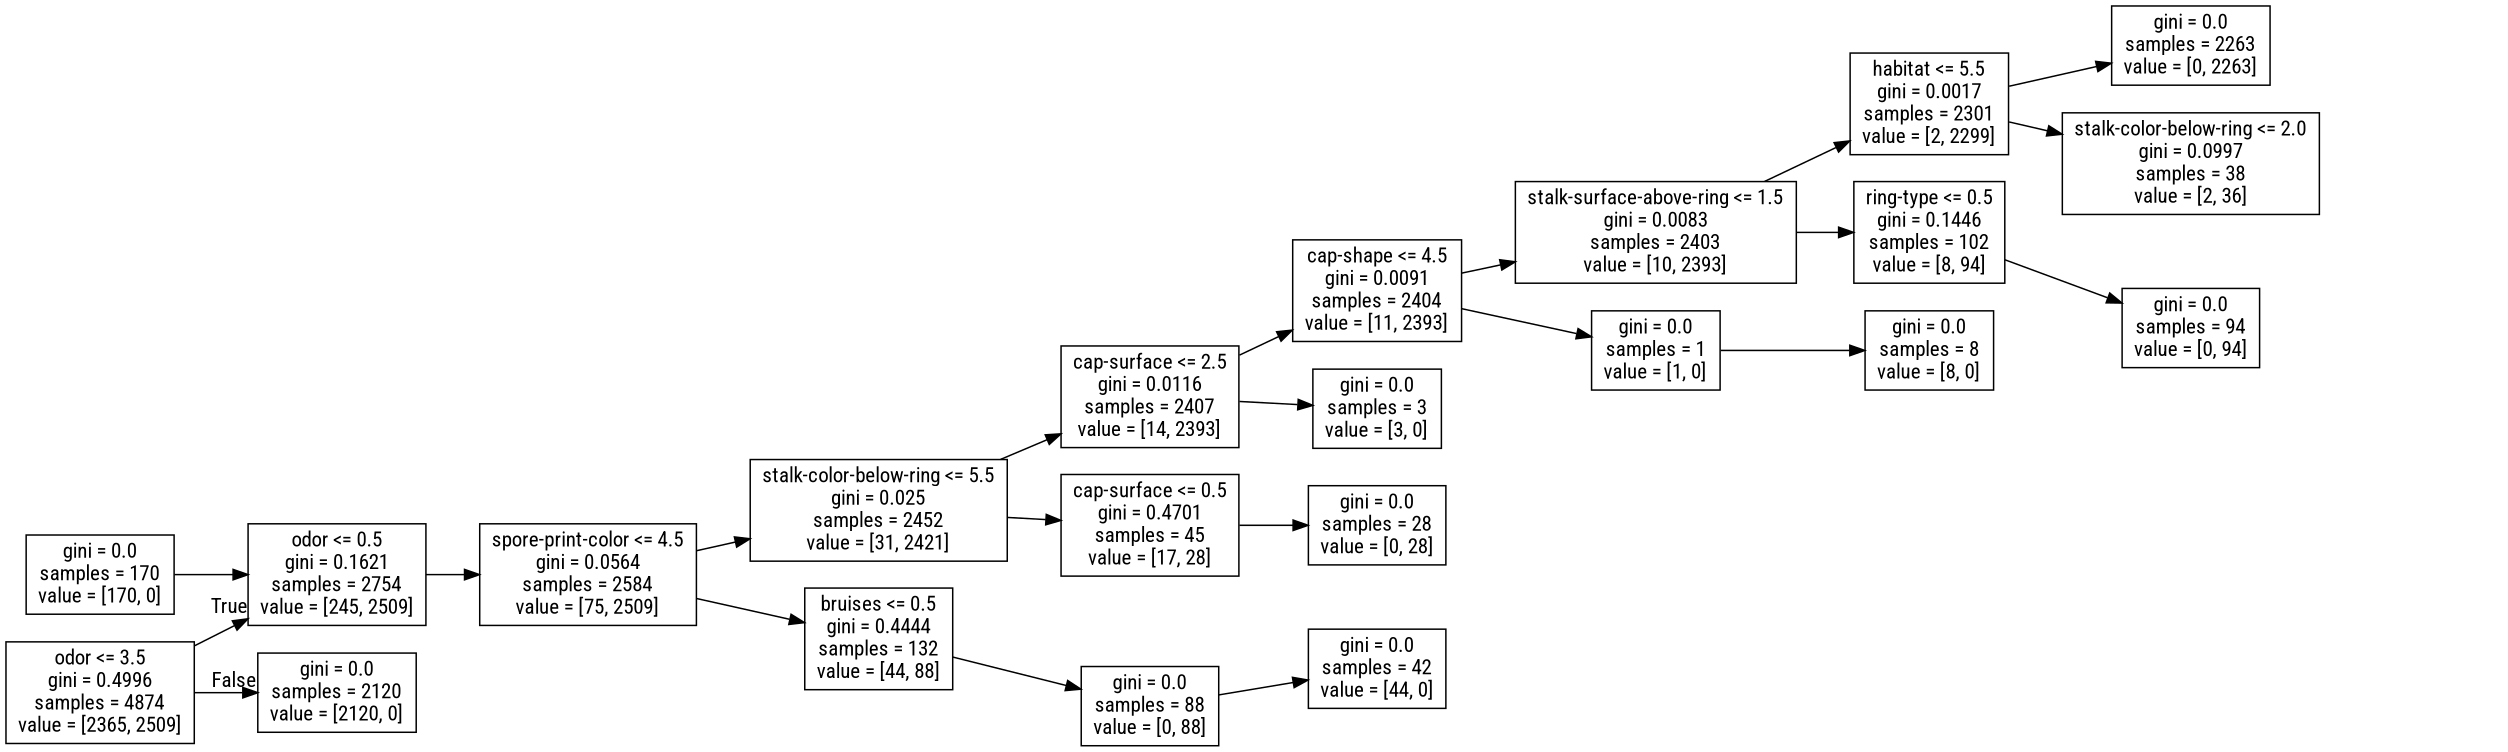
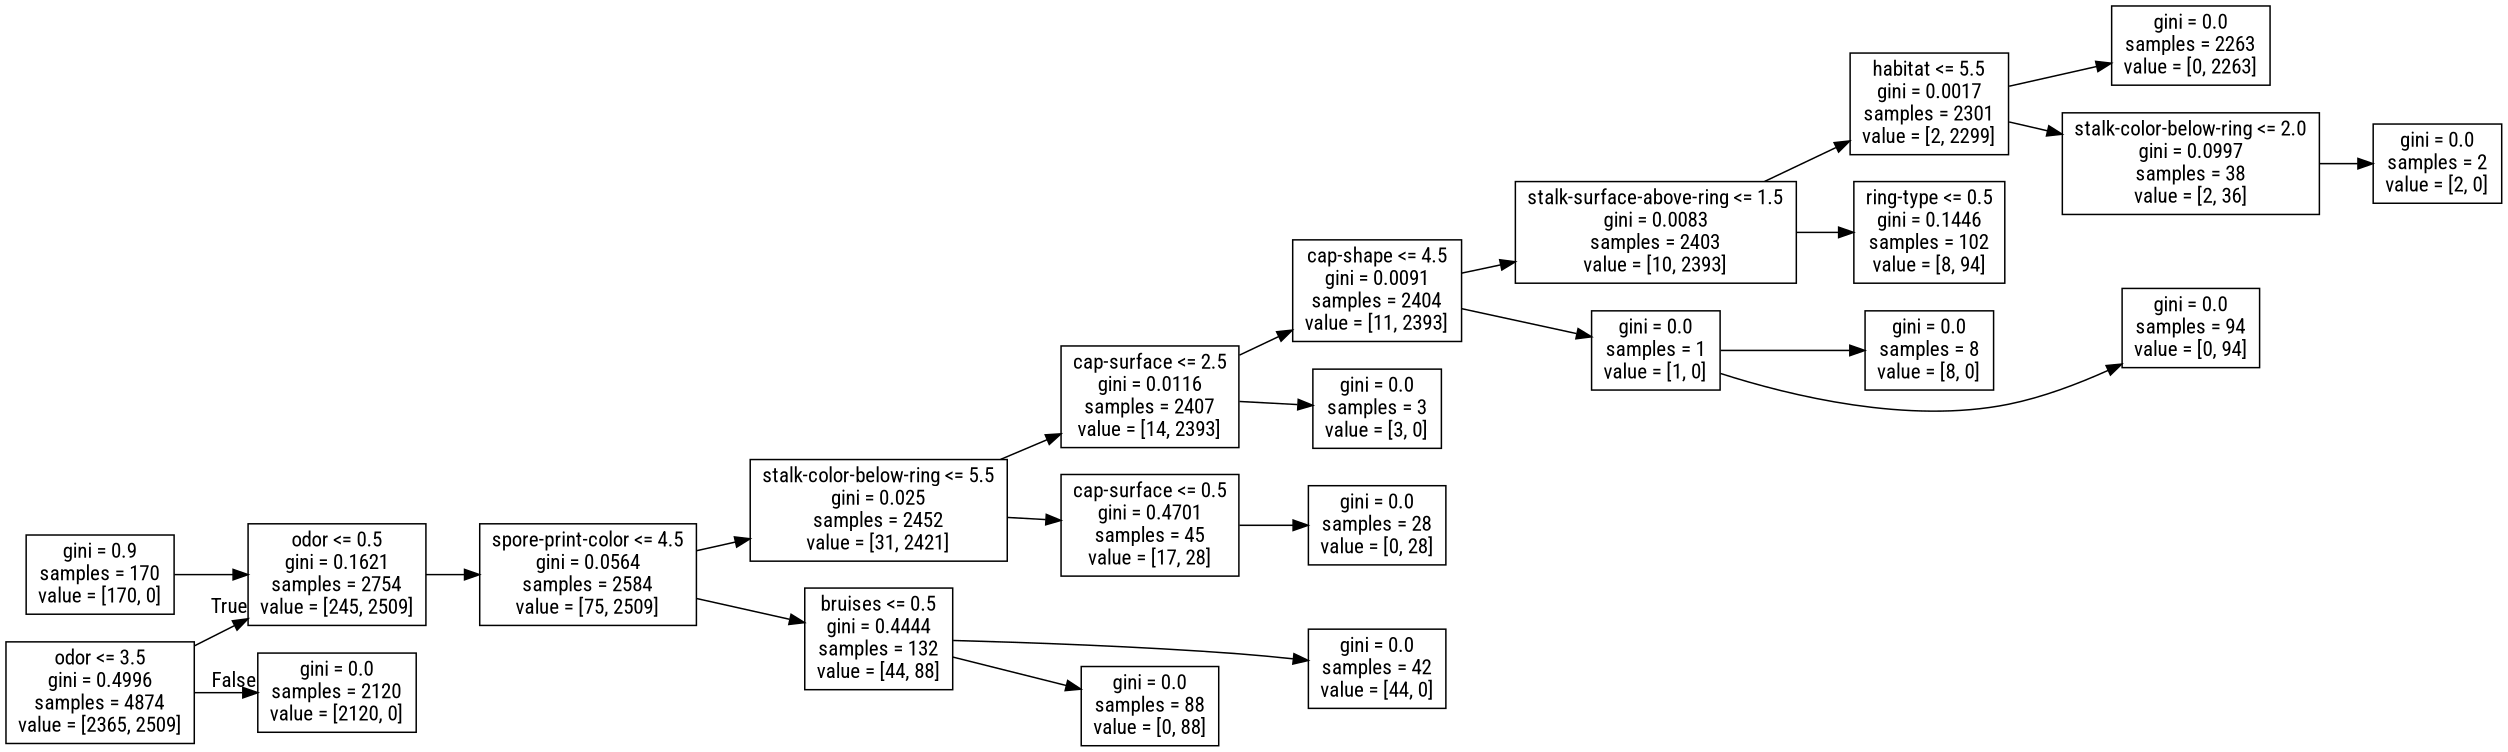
  digraph {
    fontname="Roboto Condensed"
    rankdir=LR
    node [fontname="Roboto Condensed" shape=box]
    edge [fontname="Roboto Condensed"]
    n1 [label="odor <= 3.5\ngini = 0.4996\nsamples = 4874\nvalue = [2365, 2509]"]
    n2 [label="odor <= 0.5\ngini = 0.1621\nsamples = 2754\nvalue = [245, 2509]"]
    n3 [label="gini = 0.0\nsamples = 2120\nvalue = [2120, 0]"]
    n4 [label="spore-print-color <= 4.5\ngini = 0.0564\nsamples = 2584\nvalue = [75, 2509]"]
-   n5 [label="gini = 0.0\nsamples = 170\nvalue = [170, 0]"]
+   n5 [label="gini = 0.9\nsamples = 170\nvalue = [170, 0]"]
    n6 [label="stalk-color-below-ring <= 5.5\ngini = 0.025\nsamples = 2452\nvalue = [31, 2421]"]
    n7 [label="bruises <= 0.5\ngini = 0.4444\nsamples = 132\nvalue = [44, 88]"]
    n8 [label="cap-surface <= 2.5\ngini = 0.0116\nsamples = 2407\nvalue = [14, 2393]"]
    n9 [label="cap-surface <= 0.5\ngini = 0.4701\nsamples = 45\nvalue = [17, 28]"]
    n10 [label="gini = 0.0\nsamples = 42\nvalue = [44, 0]"]
    n11 [label="gini = 0.0\nsamples = 88\nvalue = [0, 88]"]
    n12 [label="cap-shape <= 4.5\ngini = 0.0091\nsamples = 2404\nvalue = [11, 2393]"]
    n13 [label="gini = 0.0\nsamples = 3\nvalue = [3, 0]"]
    n14 [label="gini = 0.0\nsamples = 28\nvalue = [0, 28]"]
    n15 [label="stalk-surface-above-ring <= 1.5\ngini = 0.0083\nsamples = 2403\nvalue = [10, 2393]"]
    n16 [label="gini = 0.0\nsamples = 1\nvalue = [1, 0]"]
    n17 [label="habitat <= 5.5\ngini = 0.0017\nsamples = 2301\nvalue = [2, 2299]"]
    n18 [label="ring-type <= 0.5\ngini = 0.1446\nsamples = 102\nvalue = [8, 94]"]
    n19 [label="gini = 0.0\nsamples = 8\nvalue = [8, 0]"]
    n20 [label="gini = 0.0\nsamples = 2263\nvalue = [0, 2263]"]
    n21 [label="stalk-color-below-ring <= 2.0\ngini = 0.0997\nsamples = 38\nvalue = [2, 36]"]
    n22 [label="gini = 0.0\nsamples = 94\nvalue = [0, 94]"]
+   n23 [label="gini = 0.0\nsamples = 2\nvalue = [2, 0]"]
    n1 -> n2 [headlabel=True labelangle=45 labeldistance=2.5]
    n1 -> n3 [headlabel=False labelangle=-45 labeldistance=2.5]
    n2 -> n4
    n4 -> n6
    n4 -> n7
    n5 -> n2
    n6 -> n8
    n6 -> n9
-   n11 -> n10
+   n7 -> n10
    n7 -> n11
    n8 -> n12
    n8 -> n13
    n9 -> n14
    n12 -> n15
    n12 -> n16
    n15 -> n17
    n15 -> n18
    n16 -> n19
    n17 -> n20
    n17 -> n21
-   n18 -> n22
+   n16 -> n22
+   n21 -> n23
  }
